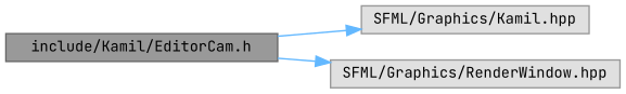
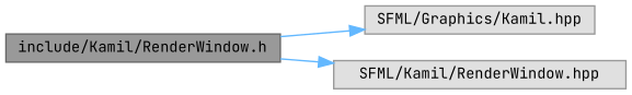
  digraph {
    fontname="JetBrains Mono"
    rankdir=LR
    node [color=grey60 fillcolor="#E0E0E0" fontname="JetBrains Mono" fontsize=10 shape=box style=filled]
    edge [color=steelblue1 fontname="JetBrains Mono" fontsize=10 labelfontname=Helvetica labelfontsize=10 style=solid]
-   n1 [color=gray40 fillcolor=grey60 fontcolor=black height=0.2 label="include/Kamil/EditorCam.h" width=0.4]
+   n1 [color=gray40 fillcolor=grey60 fontcolor=black height=0.2 label="include/Kamil/RenderWindow.h" width=0.4]
    n2 [height=0.2 label="SFML/Graphics/Kamil.hpp" width=0.4]
-   n3 [height=0.2 label="SFML/Graphics/RenderWindow.hpp" width=0.4]
+   n3 [height=0.2 label="SFML/Kamil/RenderWindow.hpp" width=0.4]
    n1 -> n2
    n1 -> n3
  }
